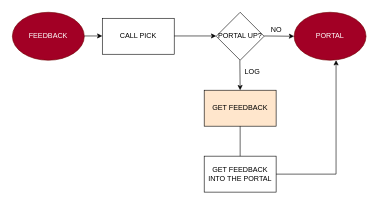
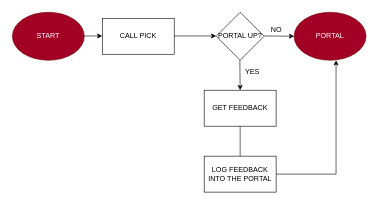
  <mxCell id="0" />
  <mxCell id="1" parent="0" />
- <mxCell id="2" value="FEEDBACK" style="ellipse;whiteSpace=wrap;html=1;fillColor=#a20025;strokeColor=#6F0000;fontColor=#ffffff;" parent="1" vertex="1"><mxGeometry x="20" y="20" width="120" height="80" as="geometry" /></mxCell>
+ <mxCell id="2" value="START" style="ellipse;whiteSpace=wrap;html=1;fillColor=#a20025;strokeColor=#6F0000;fontColor=#ffffff;" parent="1" vertex="1"><mxGeometry x="20" y="20" width="120" height="80" as="geometry" /></mxCell>
  <mxCell id="3" value="" style="endArrow=classic;html=1;rounded=0;" parent="1" edge="1"><mxGeometry width="50" height="50" relative="1" as="geometry"><mxPoint x="140" y="59.5" as="sourcePoint" /><mxPoint x="170" y="59.5" as="targetPoint" /></mxGeometry></mxCell>
  <mxCell id="4" value="CALL PICK" style="rounded=0;whiteSpace=wrap;html=1;" parent="1" vertex="1"><mxGeometry x="170" y="30" width="120" height="60" as="geometry" /></mxCell>
  <mxCell id="5" value="" style="endArrow=classic;html=1;rounded=0;" parent="1" edge="1"><mxGeometry width="50" height="50" relative="1" as="geometry"><mxPoint x="290" y="59.5" as="sourcePoint" /><mxPoint x="360" y="59.5" as="targetPoint" /></mxGeometry></mxCell>
  <mxCell id="6" value="PORTAL UP?" style="rhombus;whiteSpace=wrap;html=1;" parent="1" vertex="1"><mxGeometry x="360" y="20" width="80" height="80" as="geometry" /></mxCell>
  <mxCell id="7" value="" style="endArrow=classic;html=1;rounded=0;" parent="1" edge="1"><mxGeometry width="50" height="50" relative="1" as="geometry"><mxPoint x="399.5" y="100" as="sourcePoint" /><mxPoint x="400" y="150" as="targetPoint" /></mxGeometry></mxCell>
  <mxCell id="8" value="" style="endArrow=classic;html=1;rounded=0;" parent="1" edge="1"><mxGeometry width="50" height="50" relative="1" as="geometry"><mxPoint x="440" y="59.5" as="sourcePoint" /><mxPoint x="490" y="60" as="targetPoint" /></mxGeometry></mxCell>
  <mxCell id="9" value="NO" style="text;html=1;resizable=0;autosize=1;align=center;verticalAlign=middle;points=[];fillColor=none;strokeColor=none;rounded=0;" parent="1" vertex="1"><mxGeometry x="445" y="40" width="30" height="20" as="geometry" /></mxCell>
  <mxCell id="10" value="PORTAL" style="ellipse;whiteSpace=wrap;html=1;fillColor=#a20025;fontColor=#ffffff;strokeColor=#6F0000;" parent="1" vertex="1"><mxGeometry x="490" y="20" width="120" height="80" as="geometry" /></mxCell>
- <mxCell id="11" value="LOG" style="text;html=1;resizable=0;autosize=1;align=center;verticalAlign=middle;points=[];fillColor=none;strokeColor=none;rounded=0;" parent="1" vertex="1"><mxGeometry x="400" y="110" width="40" height="20" as="geometry" /></mxCell>
- <mxCell id="12" value="GET FEEDBACK" style="rounded=0;whiteSpace=wrap;html=1;fillColor=#ffe6cc;" parent="1" vertex="1"><mxGeometry x="340" y="150" width="120" height="60" as="geometry" /></mxCell>
+ <mxCell id="11" value="YES" style="text;html=1;resizable=0;autosize=1;align=center;verticalAlign=middle;points=[];fillColor=none;strokeColor=none;rounded=0;" parent="1" vertex="1"><mxGeometry x="400" y="110" width="40" height="20" as="geometry" /></mxCell>
+ <mxCell id="12" value="GET FEEDBACK" style="rounded=0;whiteSpace=wrap;html=1;" parent="1" vertex="1"><mxGeometry x="340" y="150" width="120" height="60" as="geometry" /></mxCell>
  <mxCell id="13" value="" style="endArrow=classic;html=1;rounded=0;" parent="1" edge="1"><mxGeometry width="50" height="50" relative="1" as="geometry"><mxPoint x="400" y="210" as="sourcePoint" /><mxPoint x="400" y="270" as="targetPoint" /></mxGeometry></mxCell>
- <mxCell id="14" value="GET FEEDBACK INTO THE PORTAL" style="rounded=0;whiteSpace=wrap;html=1;" parent="1" vertex="1"><mxGeometry x="340" y="260" width="120" height="60" as="geometry" /></mxCell>
+ <mxCell id="14" value="LOG FEEDBACK INTO THE PORTAL" style="rounded=0;whiteSpace=wrap;html=1;" parent="1" vertex="1"><mxGeometry x="340" y="260" width="120" height="60" as="geometry" /></mxCell>
  <mxCell id="15" value="" style="endArrow=classic;html=1;rounded=0;" parent="1" edge="1"><mxGeometry width="50" height="50" relative="1" as="geometry"><mxPoint x="560" y="290" as="sourcePoint" /><mxPoint x="560" y="100" as="targetPoint" /></mxGeometry></mxCell>
  <mxCell id="16" value="" style="endArrow=none;html=1;rounded=0;exitX=1;exitY=0.5;exitDx=0;exitDy=0;" parent="1" source="14" edge="1"><mxGeometry width="50" height="50" relative="1" as="geometry"><mxPoint x="400" y="190" as="sourcePoint" /><mxPoint x="560" y="290" as="targetPoint" /></mxGeometry></mxCell>
